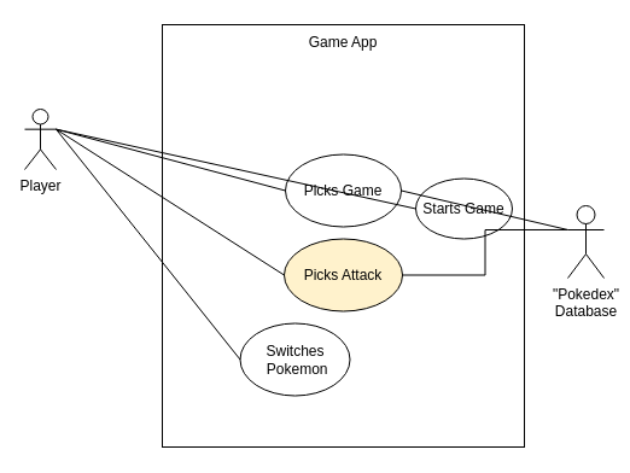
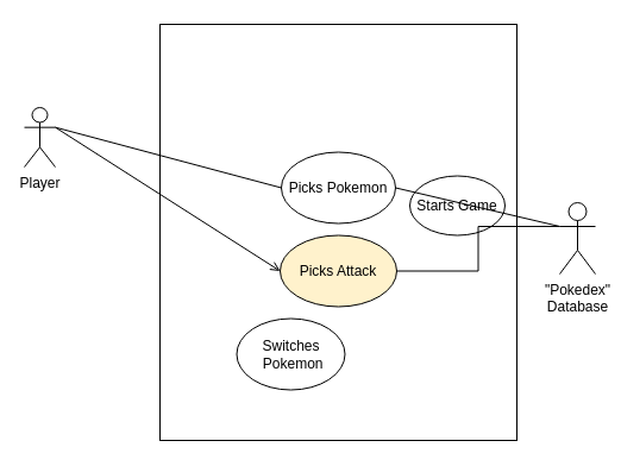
  <mxCell id="0" />
  <mxCell id="1" parent="0" />
  <mxCell id="2" value="" style="rounded=0;whiteSpace=wrap;html=1;" vertex="1" parent="1"><mxGeometry x="134" y="20" width="300" height="350" as="geometry" /></mxCell>
  <mxCell id="3" value="Player" style="shape=umlActor;verticalLabelPosition=bottom;verticalAlign=top;html=1;outlineConnect=0;" vertex="1" parent="1"><mxGeometry x="20" y="90" width="26" height="50" as="geometry" /></mxCell>
  <mxCell id="4" value="Starts Game" style="ellipse;whiteSpace=wrap;html=1;" vertex="1" parent="1"><mxGeometry x="344" y="147.5" width="80" height="50" as="geometry" /></mxCell>
  <mxCell id="5" style="edgeStyle=orthogonalEdgeStyle;rounded=0;orthogonalLoop=1;jettySize=auto;html=1;exitX=0;exitY=0.333;exitDx=0;exitDy=0;exitPerimeter=0;endArrow=none;endFill=0;" edge="1" parent="1" source="6" target="7"><mxGeometry relative="1" as="geometry" /></mxCell>
  <mxCell id="6" value="&quot;Pokedex&quot;&lt;br&gt;Database" style="shape=umlActor;verticalLabelPosition=bottom;verticalAlign=top;html=1;outlineConnect=0;" vertex="1" parent="1"><mxGeometry x="470" y="170" width="30" height="60" as="geometry" /></mxCell>
  <mxCell id="7" value="Picks Attack" style="ellipse;whiteSpace=wrap;html=1;fillColor=#fff2cc;" vertex="1" parent="1"><mxGeometry x="235" y="197.5" width="98" height="60" as="geometry" /></mxCell>
- <mxCell id="8" value="Picks Game" style="ellipse;whiteSpace=wrap;html=1;" vertex="1" parent="1"><mxGeometry x="236" y="127.5" width="96" height="60" as="geometry" /></mxCell>
- <mxCell id="9" value="Game App" style="text;html=1;strokeColor=none;fillColor=none;align=center;verticalAlign=middle;whiteSpace=wrap;rounded=0;" vertex="1" parent="1"><mxGeometry x="246" y="20" width="76" height="30" as="geometry" /></mxCell>
- <mxCell id="10" value="" style="endArrow=none;html=1;rounded=0;entryX=0;entryY=0.5;entryDx=0;entryDy=0;exitX=1;exitY=0.333;exitDx=0;exitDy=0;exitPerimeter=0;" edge="1" parent="1" source="3" target="4"><mxGeometry width="50" height="50" relative="1" as="geometry"><mxPoint x="290" y="240" as="sourcePoint" /><mxPoint x="340" y="190" as="targetPoint" /></mxGeometry></mxCell>
+ <mxCell id="8" value="Picks Pokemon" style="ellipse;whiteSpace=wrap;html=1;" vertex="1" parent="1"><mxGeometry x="236" y="127.5" width="96" height="60" as="geometry" /></mxCell>
  <mxCell id="11" value="" style="endArrow=none;html=1;rounded=0;entryX=0;entryY=0.5;entryDx=0;entryDy=0;exitX=1;exitY=0.333;exitDx=0;exitDy=0;exitPerimeter=0;" edge="1" parent="1" source="3" target="8"><mxGeometry width="50" height="50" relative="1" as="geometry"><mxPoint x="-20" y="100" as="sourcePoint" /><mxPoint x="180" y="110" as="targetPoint" /></mxGeometry></mxCell>
- <mxCell id="12" value="" style="endArrow=none;html=1;rounded=0;entryX=0;entryY=0.5;entryDx=0;entryDy=0;exitX=1;exitY=0.333;exitDx=0;exitDy=0;exitPerimeter=0;" edge="1" parent="1" source="3" target="7"><mxGeometry width="50" height="50" relative="1" as="geometry"><mxPoint x="290" y="240" as="sourcePoint" /><mxPoint x="340" y="190" as="targetPoint" /></mxGeometry></mxCell>
+ <mxCell id="12" value="" style="endArrow=open;html=1;rounded=0;entryX=0;entryY=0.5;entryDx=0;entryDy=0;exitX=1;exitY=0.333;exitDx=0;exitDy=0;exitPerimeter=0;" edge="1" parent="1" source="3" target="7"><mxGeometry width="50" height="50" relative="1" as="geometry"><mxPoint x="290" y="240" as="sourcePoint" /><mxPoint x="340" y="190" as="targetPoint" /></mxGeometry></mxCell>
  <mxCell id="13" value="" style="endArrow=none;html=1;rounded=0;entryX=0;entryY=0.333;entryDx=0;entryDy=0;entryPerimeter=0;exitX=1;exitY=0.5;exitDx=0;exitDy=0;" edge="1" parent="1" source="8" target="6"><mxGeometry width="50" height="50" relative="1" as="geometry"><mxPoint x="290" y="240" as="sourcePoint" /><mxPoint x="340" y="190" as="targetPoint" /></mxGeometry></mxCell>
  <mxCell id="14" style="edgeStyle=orthogonalEdgeStyle;rounded=0;orthogonalLoop=1;jettySize=auto;html=1;exitX=0.5;exitY=1;exitDx=0;exitDy=0;" edge="1" parent="1" source="2" target="2"><mxGeometry relative="1" as="geometry" /></mxCell>
  <mxCell id="15" style="edgeStyle=orthogonalEdgeStyle;rounded=0;orthogonalLoop=1;jettySize=auto;html=1;exitX=0.5;exitY=1;exitDx=0;exitDy=0;endArrow=none;endFill=0;" edge="1" parent="1" source="2" target="2"><mxGeometry relative="1" as="geometry" /></mxCell>
  <mxCell id="16" value="Switches&lt;br&gt;&amp;nbsp;Pokemon" style="ellipse;whiteSpace=wrap;html=1;" vertex="1" parent="1"><mxGeometry x="198.5" y="267.5" width="91" height="60" as="geometry" /></mxCell>
- <mxCell id="17" value="" style="endArrow=none;html=1;rounded=0;entryX=0;entryY=0.5;entryDx=0;entryDy=0;exitX=1;exitY=0.333;exitDx=0;exitDy=0;exitPerimeter=0;" edge="1" parent="1" source="3" target="16"><mxGeometry width="50" height="50" relative="1" as="geometry"><mxPoint x="120" y="260" as="sourcePoint" /><mxPoint x="170" y="210" as="targetPoint" /></mxGeometry></mxCell>
